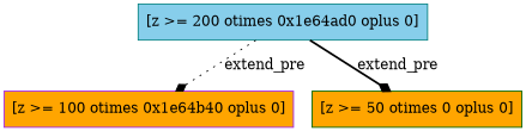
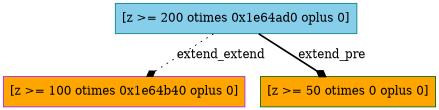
  digraph {
    node [fillcolor=orange shape=box style=filled]
    edge [arrowhead=diamond color=black]
    n1 [color=teal fillcolor=skyblue label="[z >= 200 otimes 0x1e64ad0 oplus 0]"]
    n2 [color=purple label="[z >= 100 otimes 0x1e64b40 oplus 0]"]
    n3 [color=darkgreen label="[z >= 50 otimes 0 oplus 0]"]
-   n1 -> n2 [label=extend_pre style=dotted]
+   n1 -> n2 [label=extend_extend style=dotted]
    n1 -> n3 [label=extend_pre style=bold]
  }
